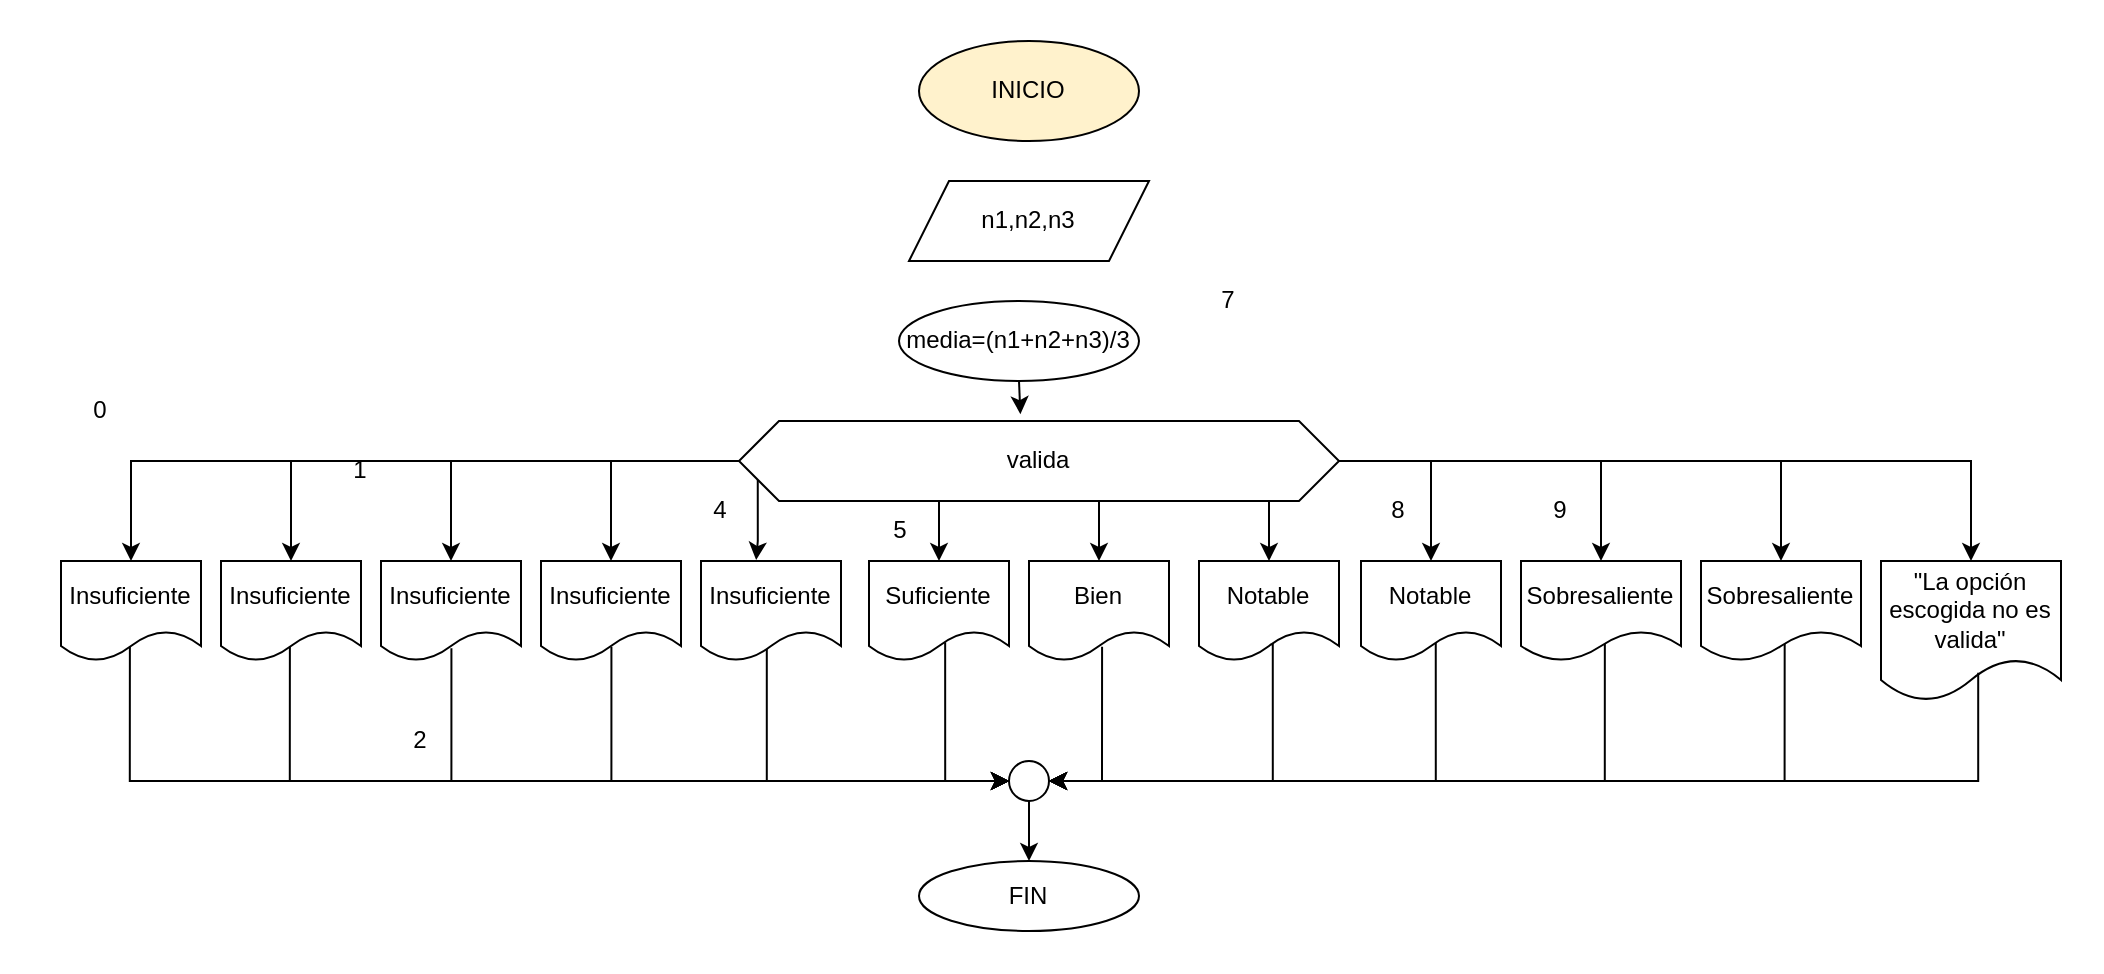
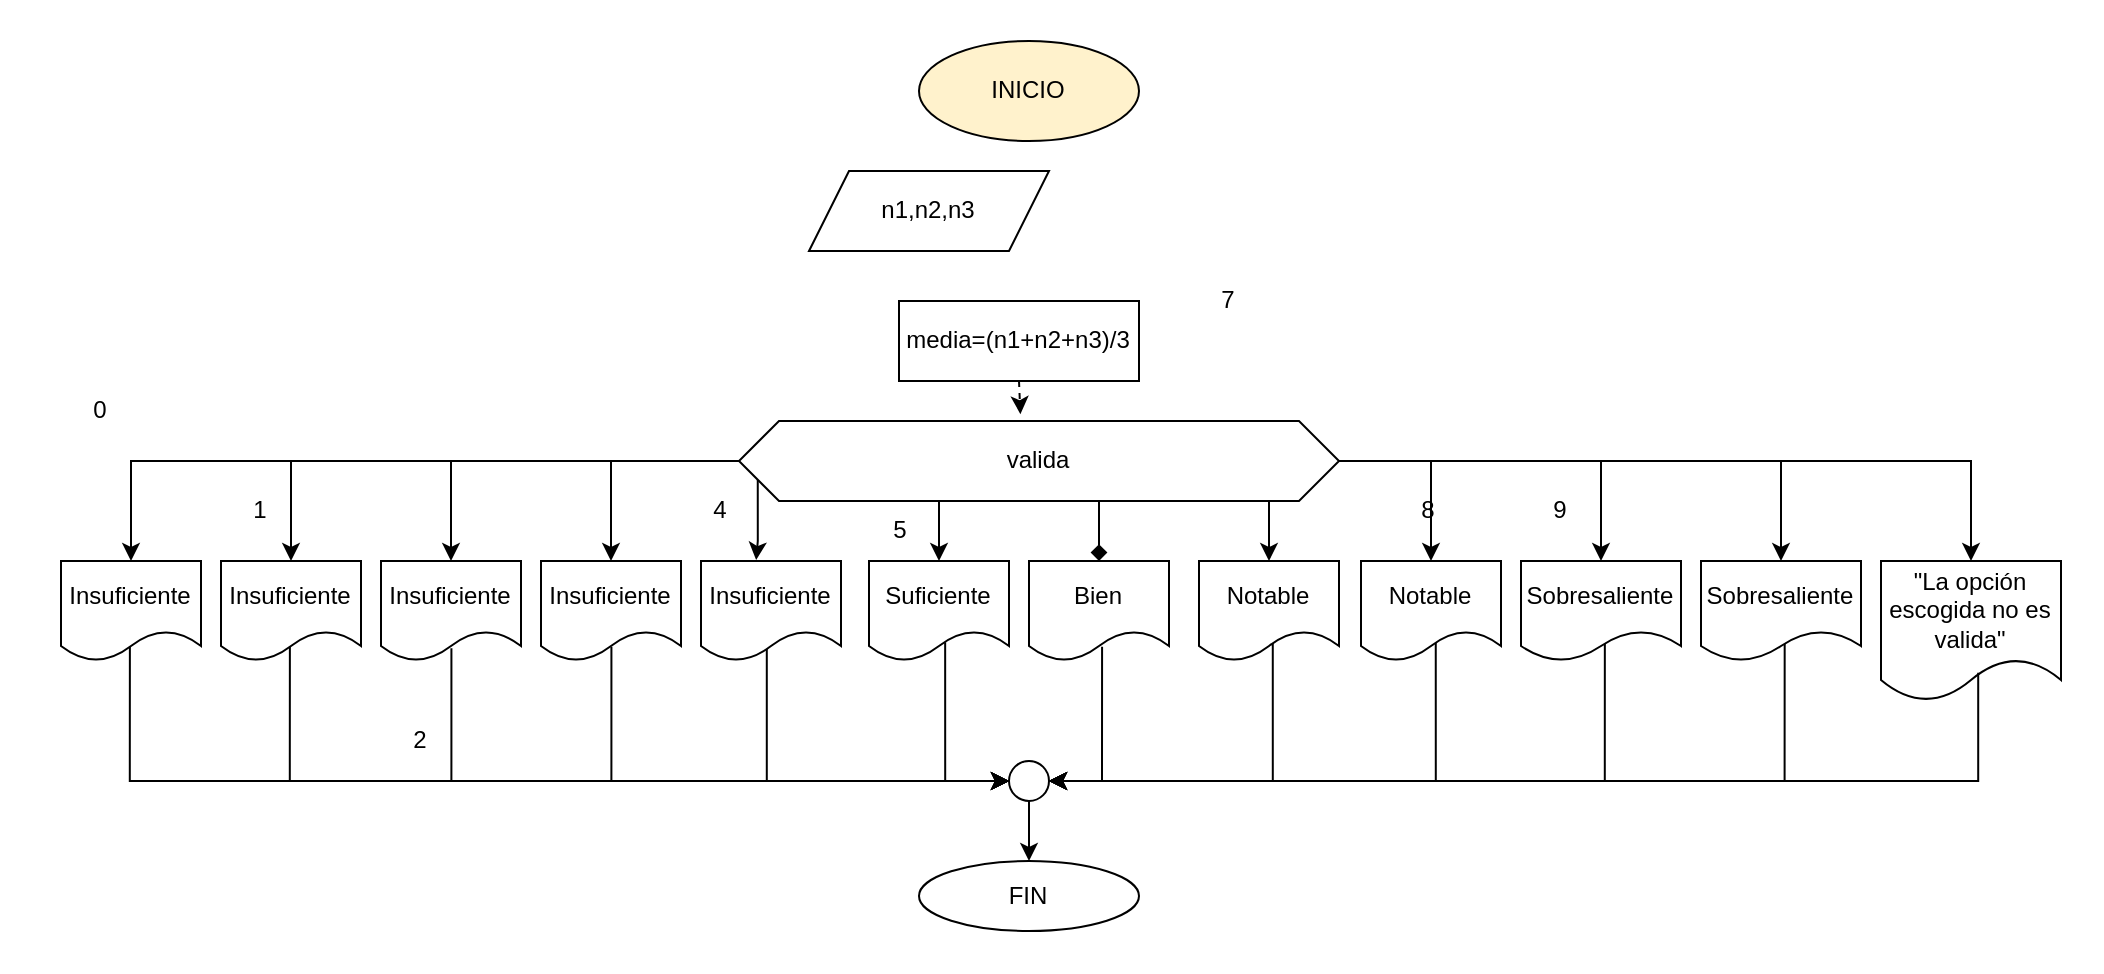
  <mxCell id="0" />
  <mxCell id="1" parent="0" />
  <mxCell id="2" style="edgeStyle=orthogonalEdgeStyle;rounded=0;orthogonalLoop=1;jettySize=auto;html=1;exitX=0;exitY=0.5;exitDx=0;exitDy=0;entryX=0.5;entryY=0;entryDx=0;entryDy=0;" edge="1" parent="1" source="14" target="37"><mxGeometry relative="1" as="geometry"><mxPoint x="170" y="280" as="targetPoint" /><Array as="points"><mxPoint x="145" y="230" /></Array></mxGeometry></mxCell>
  <mxCell id="3" style="edgeStyle=orthogonalEdgeStyle;rounded=0;orthogonalLoop=1;jettySize=auto;html=1;exitX=1;exitY=0.5;exitDx=0;exitDy=0;entryX=0.5;entryY=0;entryDx=0;entryDy=0;" edge="1" parent="1" source="14" target="18"><mxGeometry relative="1" as="geometry" /></mxCell>
  <mxCell id="4" style="edgeStyle=orthogonalEdgeStyle;rounded=0;orthogonalLoop=1;jettySize=auto;html=1;exitX=0;exitY=0.5;exitDx=0;exitDy=0;entryX=0.5;entryY=0;entryDx=0;entryDy=0;" edge="1" parent="1" source="14" target="50"><mxGeometry relative="1" as="geometry" /></mxCell>
  <mxCell id="5" style="edgeStyle=orthogonalEdgeStyle;rounded=0;orthogonalLoop=1;jettySize=auto;html=1;exitX=0;exitY=0.5;exitDx=0;exitDy=0;entryX=0.5;entryY=0;entryDx=0;entryDy=0;" edge="1" parent="1" source="14" target="39"><mxGeometry relative="1" as="geometry" /></mxCell>
  <mxCell id="6" style="edgeStyle=orthogonalEdgeStyle;rounded=0;orthogonalLoop=1;jettySize=auto;html=1;exitX=0;exitY=0.5;exitDx=0;exitDy=0;entryX=0.5;entryY=0;entryDx=0;entryDy=0;" edge="1" parent="1" source="14" target="40"><mxGeometry relative="1" as="geometry" /></mxCell>
  <mxCell id="7" style="edgeStyle=orthogonalEdgeStyle;rounded=0;orthogonalLoop=1;jettySize=auto;html=1;exitX=0;exitY=0.75;exitDx=0;exitDy=0;entryX=0.394;entryY=-0.01;entryDx=0;entryDy=0;entryPerimeter=0;" edge="1" parent="1" source="14" target="41"><mxGeometry relative="1" as="geometry" /></mxCell>
  <mxCell id="8" style="edgeStyle=orthogonalEdgeStyle;rounded=0;orthogonalLoop=1;jettySize=auto;html=1;exitX=0.375;exitY=1;exitDx=0;exitDy=0;entryX=0.5;entryY=0;entryDx=0;entryDy=0;" edge="1" parent="1" source="14" target="44"><mxGeometry relative="1" as="geometry" /></mxCell>
- <mxCell id="9" style="edgeStyle=orthogonalEdgeStyle;rounded=0;orthogonalLoop=1;jettySize=auto;html=1;exitX=0.625;exitY=1;exitDx=0;exitDy=0;entryX=0.5;entryY=0;entryDx=0;entryDy=0;" edge="1" parent="1" source="14" target="46"><mxGeometry relative="1" as="geometry" /></mxCell>
+ <mxCell id="9" style="edgeStyle=orthogonalEdgeStyle;rounded=0;orthogonalLoop=1;jettySize=auto;html=1;exitX=0.625;exitY=1;exitDx=0;exitDy=0;entryX=0.5;entryY=0;entryDx=0;entryDy=0;endArrow=diamond;" edge="1" parent="1" source="14" target="46"><mxGeometry relative="1" as="geometry" /></mxCell>
  <mxCell id="10" style="edgeStyle=orthogonalEdgeStyle;rounded=0;orthogonalLoop=1;jettySize=auto;html=1;exitX=0.625;exitY=1;exitDx=0;exitDy=0;entryX=0.5;entryY=0;entryDx=0;entryDy=0;" edge="1" parent="1" source="14" target="47"><mxGeometry relative="1" as="geometry"><Array as="points"><mxPoint x="634" y="250" /></Array></mxGeometry></mxCell>
  <mxCell id="11" style="edgeStyle=orthogonalEdgeStyle;rounded=0;orthogonalLoop=1;jettySize=auto;html=1;exitX=1;exitY=0.5;exitDx=0;exitDy=0;entryX=0.5;entryY=0;entryDx=0;entryDy=0;" edge="1" parent="1" source="14" target="48"><mxGeometry relative="1" as="geometry" /></mxCell>
  <mxCell id="12" style="edgeStyle=orthogonalEdgeStyle;rounded=0;orthogonalLoop=1;jettySize=auto;html=1;exitX=1;exitY=0.5;exitDx=0;exitDy=0;entryX=0.5;entryY=0;entryDx=0;entryDy=0;" edge="1" parent="1" source="14" target="49"><mxGeometry relative="1" as="geometry" /></mxCell>
  <mxCell id="13" style="edgeStyle=orthogonalEdgeStyle;rounded=0;orthogonalLoop=1;jettySize=auto;html=1;exitX=1;exitY=0.5;exitDx=0;exitDy=0;entryX=0.5;entryY=0;entryDx=0;entryDy=0;" edge="1" parent="1" source="14" target="45"><mxGeometry relative="1" as="geometry" /></mxCell>
  <mxCell id="14" value="valida" style="shape=hexagon;perimeter=hexagonPerimeter2;whiteSpace=wrap;html=1;fixedSize=1;" vertex="1" parent="1"><mxGeometry x="369" y="210" width="300" height="40" as="geometry" /></mxCell>
  <mxCell id="15" value="INICIO" style="ellipse;whiteSpace=wrap;html=1;fillColor=#fff2cc;" vertex="1" parent="1"><mxGeometry x="459" y="20" width="110" height="50" as="geometry" /></mxCell>
  <mxCell id="16" value="FIN" style="ellipse;whiteSpace=wrap;html=1;" vertex="1" parent="1"><mxGeometry x="459" y="430" width="110" height="35" as="geometry" /></mxCell>
- <mxCell id="17" value="n1,n2,n3" style="shape=parallelogram;perimeter=parallelogramPerimeter;whiteSpace=wrap;html=1;fixedSize=1;" vertex="1" parent="1"><mxGeometry x="454" y="90" width="120" height="40" as="geometry" /></mxCell>
+ <mxCell id="17" value="n1,n2,n3" style="shape=parallelogram;perimeter=parallelogramPerimeter;whiteSpace=wrap;html=1;fixedSize=1;" vertex="1" parent="1"><mxGeometry x="404" y="85" width="120" height="40" as="geometry" /></mxCell>
  <mxCell id="18" value="&quot;La opción escogida no es valida&quot;" style="shape=document;whiteSpace=wrap;html=1;boundedLbl=1;" vertex="1" parent="1"><mxGeometry x="940" y="280" width="90" height="70" as="geometry" /></mxCell>
  <mxCell id="19" style="edgeStyle=orthogonalEdgeStyle;rounded=0;orthogonalLoop=1;jettySize=auto;html=1;exitX=0.5;exitY=1;exitDx=0;exitDy=0;entryX=0.5;entryY=0;entryDx=0;entryDy=0;" edge="1" parent="1" source="32" target="16"><mxGeometry relative="1" as="geometry"><mxPoint x="514" y="420" as="targetPoint" /></mxGeometry></mxCell>
  <mxCell id="20" style="edgeStyle=orthogonalEdgeStyle;rounded=0;orthogonalLoop=1;jettySize=auto;html=1;exitX=0;exitY=0.5;exitDx=0;exitDy=0;entryX=0.492;entryY=0.858;entryDx=0;entryDy=0;entryPerimeter=0;startArrow=classic;startFill=1;endArrow=none;endFill=0;" edge="1" parent="1" source="32" target="50"><mxGeometry relative="1" as="geometry" /></mxCell>
  <mxCell id="21" style="edgeStyle=orthogonalEdgeStyle;rounded=0;orthogonalLoop=1;jettySize=auto;html=1;exitX=0;exitY=0.5;exitDx=0;exitDy=0;entryX=0.492;entryY=0.828;entryDx=0;entryDy=0;entryPerimeter=0;startArrow=classic;startFill=1;endArrow=none;endFill=0;" edge="1" parent="1" source="32" target="37"><mxGeometry relative="1" as="geometry" /></mxCell>
  <mxCell id="22" style="edgeStyle=orthogonalEdgeStyle;rounded=0;orthogonalLoop=1;jettySize=auto;html=1;exitX=0;exitY=0.5;exitDx=0;exitDy=0;entryX=0.503;entryY=0.873;entryDx=0;entryDy=0;entryPerimeter=0;startArrow=classic;startFill=1;endArrow=none;endFill=0;" edge="1" parent="1" source="32" target="39"><mxGeometry relative="1" as="geometry" /></mxCell>
  <mxCell id="23" style="edgeStyle=orthogonalEdgeStyle;rounded=0;orthogonalLoop=1;jettySize=auto;html=1;exitX=0;exitY=0.5;exitDx=0;exitDy=0;entryX=0.503;entryY=0.858;entryDx=0;entryDy=0;entryPerimeter=0;startArrow=classic;startFill=1;endArrow=none;endFill=0;" edge="1" parent="1" source="32" target="40"><mxGeometry relative="1" as="geometry" /></mxCell>
  <mxCell id="24" style="edgeStyle=orthogonalEdgeStyle;rounded=0;orthogonalLoop=1;jettySize=auto;html=1;exitX=0;exitY=0.5;exitDx=0;exitDy=0;entryX=0.47;entryY=0.873;entryDx=0;entryDy=0;entryPerimeter=0;startArrow=classic;startFill=1;endArrow=none;endFill=0;" edge="1" parent="1" source="32" target="41"><mxGeometry relative="1" as="geometry" /></mxCell>
  <mxCell id="25" style="edgeStyle=orthogonalEdgeStyle;rounded=0;orthogonalLoop=1;jettySize=auto;html=1;exitX=0;exitY=0.5;exitDx=0;exitDy=0;entryX=0.544;entryY=0.812;entryDx=0;entryDy=0;entryPerimeter=0;startArrow=classic;startFill=1;endArrow=none;endFill=0;" edge="1" parent="1" source="32" target="44"><mxGeometry relative="1" as="geometry" /></mxCell>
  <mxCell id="26" style="edgeStyle=orthogonalEdgeStyle;rounded=0;orthogonalLoop=1;jettySize=auto;html=1;exitX=1;exitY=0.5;exitDx=0;exitDy=0;entryX=0.522;entryY=0.858;entryDx=0;entryDy=0;entryPerimeter=0;startArrow=classic;startFill=1;endArrow=none;endFill=0;" edge="1" parent="1" source="32" target="46"><mxGeometry relative="1" as="geometry" /></mxCell>
  <mxCell id="27" style="edgeStyle=orthogonalEdgeStyle;rounded=0;orthogonalLoop=1;jettySize=auto;html=1;exitX=1;exitY=0.5;exitDx=0;exitDy=0;entryX=0.527;entryY=0.812;entryDx=0;entryDy=0;entryPerimeter=0;startArrow=classic;startFill=1;endArrow=none;endFill=0;" edge="1" parent="1" source="32" target="47"><mxGeometry relative="1" as="geometry" /></mxCell>
  <mxCell id="28" style="edgeStyle=orthogonalEdgeStyle;rounded=0;orthogonalLoop=1;jettySize=auto;html=1;exitX=1;exitY=0.5;exitDx=0;exitDy=0;entryX=0.534;entryY=0.812;entryDx=0;entryDy=0;entryPerimeter=0;startArrow=classic;startFill=1;endArrow=none;endFill=0;" edge="1" parent="1" source="32" target="45"><mxGeometry relative="1" as="geometry" /></mxCell>
  <mxCell id="29" style="edgeStyle=orthogonalEdgeStyle;rounded=0;orthogonalLoop=1;jettySize=auto;html=1;exitX=1;exitY=0.5;exitDx=0;exitDy=0;entryX=0.524;entryY=0.828;entryDx=0;entryDy=0;entryPerimeter=0;startArrow=classic;startFill=1;endArrow=none;endFill=0;" edge="1" parent="1" source="32" target="48"><mxGeometry relative="1" as="geometry" /></mxCell>
  <mxCell id="30" style="edgeStyle=orthogonalEdgeStyle;rounded=0;orthogonalLoop=1;jettySize=auto;html=1;exitX=1;exitY=0.5;exitDx=0;exitDy=0;entryX=0.523;entryY=0.828;entryDx=0;entryDy=0;entryPerimeter=0;startArrow=classic;startFill=1;endArrow=none;endFill=0;" edge="1" parent="1" source="32" target="49"><mxGeometry relative="1" as="geometry" /></mxCell>
  <mxCell id="31" style="edgeStyle=orthogonalEdgeStyle;rounded=0;orthogonalLoop=1;jettySize=auto;html=1;exitX=1;exitY=0.5;exitDx=0;exitDy=0;entryX=0.54;entryY=0.798;entryDx=0;entryDy=0;entryPerimeter=0;startArrow=classic;startFill=1;endArrow=none;endFill=0;" edge="1" parent="1" source="32" target="18"><mxGeometry relative="1" as="geometry" /></mxCell>
  <mxCell id="32" value="" style="ellipse;whiteSpace=wrap;html=1;aspect=fixed;" vertex="1" parent="1"><mxGeometry x="504" y="380" width="20" height="20" as="geometry" /></mxCell>
- <mxCell id="33" value="1" style="text;html=1;strokeColor=none;fillColor=none;align=center;verticalAlign=middle;whiteSpace=wrap;rounded=0;" vertex="1" parent="1"><mxGeometry x="150" y="220" width="60" height="30" as="geometry" /></mxCell>
+ <mxCell id="33" value="1" style="text;html=1;strokeColor=none;fillColor=none;align=center;verticalAlign=middle;whiteSpace=wrap;rounded=0;" vertex="1" parent="1"><mxGeometry x="100" y="240" width="60" height="30" as="geometry" /></mxCell>
  <mxCell id="34" value="2" style="text;html=1;strokeColor=none;fillColor=none;align=center;verticalAlign=middle;whiteSpace=wrap;rounded=0;" vertex="1" parent="1"><mxGeometry x="180" y="355" width="60" height="30" as="geometry" /></mxCell>
  <mxCell id="35" value="5" style="text;html=1;strokeColor=none;fillColor=none;align=center;verticalAlign=middle;whiteSpace=wrap;rounded=0;" vertex="1" parent="1"><mxGeometry x="420" y="250" width="60" height="30" as="geometry" /></mxCell>
  <mxCell id="36" value="4" style="text;html=1;strokeColor=none;fillColor=none;align=center;verticalAlign=middle;whiteSpace=wrap;rounded=0;" vertex="1" parent="1"><mxGeometry x="330" y="240" width="60" height="30" as="geometry" /></mxCell>
  <mxCell id="37" value="Insuficiente" style="shape=document;whiteSpace=wrap;html=1;boundedLbl=1;" vertex="1" parent="1"><mxGeometry x="110" y="280" width="70" height="50" as="geometry" /></mxCell>
  <mxCell id="38" value="0" style="text;html=1;strokeColor=none;fillColor=none;align=center;verticalAlign=middle;whiteSpace=wrap;rounded=0;" vertex="1" parent="1"><mxGeometry x="20" y="190" width="60" height="30" as="geometry" /></mxCell>
  <mxCell id="39" value="Insuficiente" style="shape=document;whiteSpace=wrap;html=1;boundedLbl=1;" vertex="1" parent="1"><mxGeometry x="190" y="280" width="70" height="50" as="geometry" /></mxCell>
  <mxCell id="40" value="Insuficiente" style="shape=document;whiteSpace=wrap;html=1;boundedLbl=1;" vertex="1" parent="1"><mxGeometry x="270" y="280" width="70" height="50" as="geometry" /></mxCell>
  <mxCell id="41" value="Insuficiente" style="shape=document;whiteSpace=wrap;html=1;boundedLbl=1;" vertex="1" parent="1"><mxGeometry x="350" y="280" width="70" height="50" as="geometry" /></mxCell>
- <mxCell id="42" style="edgeStyle=orthogonalEdgeStyle;rounded=0;orthogonalLoop=1;jettySize=auto;html=1;exitX=0.5;exitY=1;exitDx=0;exitDy=0;entryX=0.469;entryY=-0.085;entryDx=0;entryDy=0;entryPerimeter=0;" edge="1" parent="1" source="43" target="14"><mxGeometry relative="1" as="geometry" /></mxCell>
- <mxCell id="43" value="media=(n1+n2+n3)/3" style="ellipse;whiteSpace=wrap;html=1;" vertex="1" parent="1"><mxGeometry x="449" y="150" width="120" height="40" as="geometry" /></mxCell>
+ <mxCell id="42" style="edgeStyle=orthogonalEdgeStyle;rounded=0;orthogonalLoop=1;jettySize=auto;html=1;exitX=0.5;exitY=1;exitDx=0;exitDy=0;entryX=0.469;entryY=-0.085;entryDx=0;entryDy=0;entryPerimeter=0;dashed=1;" edge="1" parent="1" source="43" target="14"><mxGeometry relative="1" as="geometry" /></mxCell>
+ <mxCell id="43" value="media=(n1+n2+n3)/3" style="rounded=0;whiteSpace=wrap;html=1;" vertex="1" parent="1"><mxGeometry x="449" y="150" width="120" height="40" as="geometry" /></mxCell>
  <mxCell id="44" value="Suficiente" style="shape=document;whiteSpace=wrap;html=1;boundedLbl=1;" vertex="1" parent="1"><mxGeometry x="434" y="280" width="70" height="50" as="geometry" /></mxCell>
  <mxCell id="45" value="Notable" style="shape=document;whiteSpace=wrap;html=1;boundedLbl=1;" vertex="1" parent="1"><mxGeometry x="680" y="280" width="70" height="50" as="geometry" /></mxCell>
  <mxCell id="46" value="Bien" style="shape=document;whiteSpace=wrap;html=1;boundedLbl=1;" vertex="1" parent="1"><mxGeometry x="514" y="280" width="70" height="50" as="geometry" /></mxCell>
  <mxCell id="47" value="Notable" style="shape=document;whiteSpace=wrap;html=1;boundedLbl=1;" vertex="1" parent="1"><mxGeometry x="599" y="280" width="70" height="50" as="geometry" /></mxCell>
  <mxCell id="48" value="Sobresaliente" style="shape=document;whiteSpace=wrap;html=1;boundedLbl=1;" vertex="1" parent="1"><mxGeometry x="760" y="280" width="80" height="50" as="geometry" /></mxCell>
  <mxCell id="49" value="Sobresaliente" style="shape=document;whiteSpace=wrap;html=1;boundedLbl=1;" vertex="1" parent="1"><mxGeometry x="850" y="280" width="80" height="50" as="geometry" /></mxCell>
  <mxCell id="50" value="Insuficiente" style="shape=document;whiteSpace=wrap;html=1;boundedLbl=1;" vertex="1" parent="1"><mxGeometry x="30" y="280" width="70" height="50" as="geometry" /></mxCell>
  <mxCell id="51" value="9" style="text;html=1;strokeColor=none;fillColor=none;align=center;verticalAlign=middle;whiteSpace=wrap;rounded=0;" vertex="1" parent="1"><mxGeometry x="750" y="240" width="60" height="30" as="geometry" /></mxCell>
- <mxCell id="52" value="8" style="text;html=1;strokeColor=none;fillColor=none;align=center;verticalAlign=middle;whiteSpace=wrap;rounded=0;" vertex="1" parent="1"><mxGeometry x="669" y="240" width="60" height="30" as="geometry" /></mxCell>
+ <mxCell id="52" value="8" style="text;html=1;strokeColor=none;fillColor=none;align=center;verticalAlign=middle;whiteSpace=wrap;rounded=0;" vertex="1" parent="1"><mxGeometry x="684" y="240" width="60" height="30" as="geometry" /></mxCell>
  <mxCell id="53" value="7" style="text;html=1;strokeColor=none;fillColor=none;align=center;verticalAlign=middle;whiteSpace=wrap;rounded=0;" vertex="1" parent="1"><mxGeometry x="584" y="135" width="60" height="30" as="geometry" /></mxCell>
